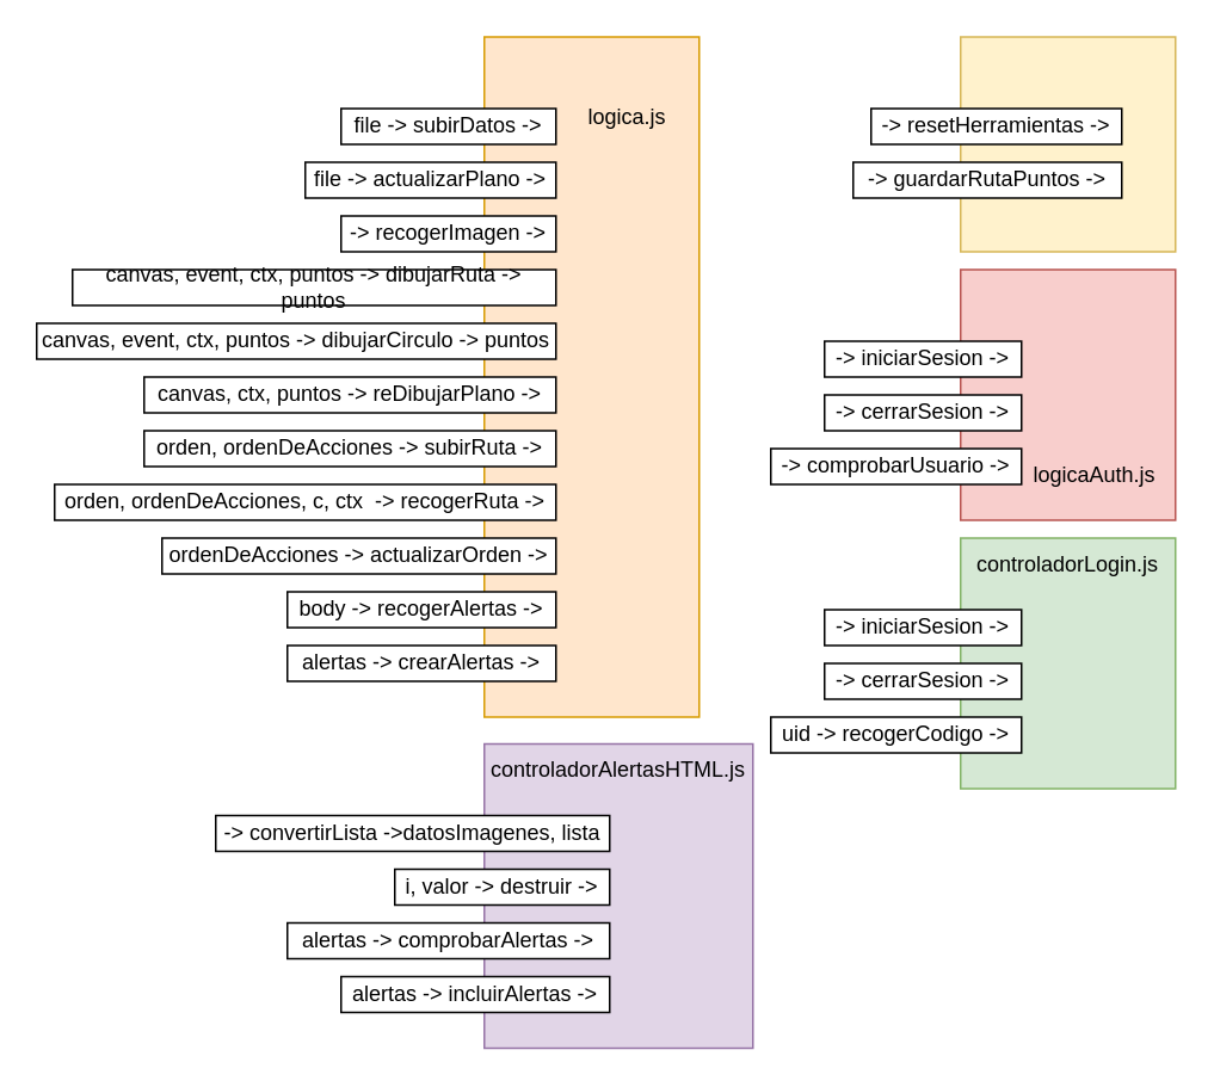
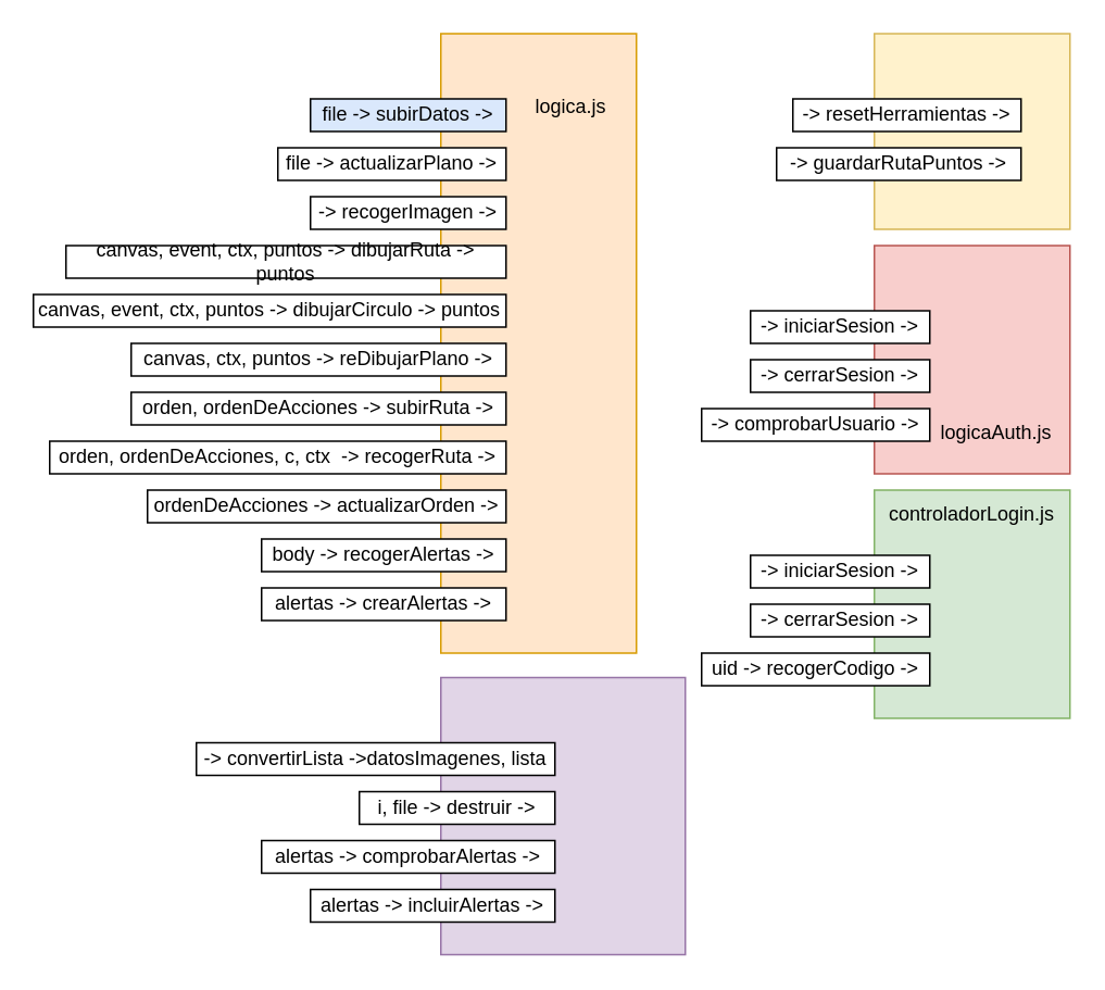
  <mxCell id="0" />
  <mxCell id="1" parent="0" />
  <mxCell id="2" value="" style="rounded=0;whiteSpace=wrap;html=1;fillColor=#ffe6cc;strokeColor=#d79b00;" parent="1" vertex="1"><mxGeometry x="270" y="20" width="120" height="380" as="geometry" /></mxCell>
  <mxCell id="3" value="&lt;div&gt;file -&amp;gt; actualizarPlano -&amp;gt; &lt;br&gt;&lt;/div&gt;" style="rounded=0;whiteSpace=wrap;html=1;autosize=1;" parent="1" vertex="1"><mxGeometry x="170" y="90" width="140" height="20" as="geometry" /></mxCell>
- <mxCell id="4" value="&lt;div&gt;file -&amp;gt; subirDatos -&amp;gt; &lt;/div&gt;" style="rounded=0;whiteSpace=wrap;html=1;autosize=1;" parent="1" vertex="1"><mxGeometry x="190" y="60" width="120" height="20" as="geometry" /></mxCell>
+ <mxCell id="4" value="&lt;div&gt;file -&amp;gt; subirDatos -&amp;gt; &lt;/div&gt;" style="rounded=0;whiteSpace=wrap;html=1;autosize=1;fillColor=#dae8fc;" parent="1" vertex="1"><mxGeometry x="190" y="60" width="120" height="20" as="geometry" /></mxCell>
  <mxCell id="5" value="&lt;div&gt;-&amp;gt; recogerImagen -&amp;gt; &lt;br&gt;&lt;/div&gt;" style="rounded=0;whiteSpace=wrap;html=1;autosize=1;" parent="1" vertex="1"><mxGeometry x="190" y="120" width="120" height="20" as="geometry" /></mxCell>
  <mxCell id="6" value="logica.js" style="text;html=1;strokeColor=none;fillColor=none;align=center;verticalAlign=middle;whiteSpace=wrap;rounded=0;" parent="1" vertex="1"><mxGeometry x="320" y="50" width="60" height="30" as="geometry" /></mxCell>
  <mxCell id="7" value="" style="rounded=0;whiteSpace=wrap;html=1;fillColor=#f8cecc;strokeColor=#b85450;" parent="1" vertex="1"><mxGeometry x="536" y="150" width="120" height="140" as="geometry" /></mxCell>
  <mxCell id="8" value="&lt;div&gt;-&amp;gt; cerrarSesion -&amp;gt; &lt;br&gt;&lt;/div&gt;" style="rounded=0;whiteSpace=wrap;html=1;autosize=1;" parent="1" vertex="1"><mxGeometry x="460" y="220" width="110" height="20" as="geometry" /></mxCell>
  <mxCell id="9" value="&lt;div&gt;-&amp;gt; iniciarSesion -&amp;gt; &lt;br&gt;&lt;/div&gt;" style="rounded=0;whiteSpace=wrap;html=1;autosize=1;" parent="1" vertex="1"><mxGeometry x="460" y="190" width="110" height="20" as="geometry" /></mxCell>
  <mxCell id="10" value="logicaAuth.js" style="text;html=1;strokeColor=none;fillColor=none;align=center;verticalAlign=middle;whiteSpace=wrap;rounded=0;" parent="1" vertex="1"><mxGeometry x="576" y="250" width="70" height="30" as="geometry" /></mxCell>
  <mxCell id="11" value="&lt;div&gt;canvas, event, ctx, puntos -&amp;gt; dibujarRuta -&amp;gt; puntos&lt;/div&gt;" style="rounded=0;whiteSpace=wrap;html=1;autosize=1;" vertex="1" parent="1"><mxGeometry x="40" y="150" width="270" height="20" as="geometry" /></mxCell>
  <mxCell id="12" value="&lt;div&gt;canvas, event, ctx, puntos -&amp;gt; dibujarCirculo -&amp;gt; puntos&lt;/div&gt;" style="rounded=0;whiteSpace=wrap;html=1;autosize=1;" vertex="1" parent="1"><mxGeometry x="20" y="180" width="290" height="20" as="geometry" /></mxCell>
  <mxCell id="13" value="&lt;div&gt;canvas, ctx, puntos -&amp;gt; reDibujarPlano -&amp;gt; &lt;br&gt;&lt;/div&gt;" style="rounded=0;whiteSpace=wrap;html=1;autosize=1;" vertex="1" parent="1"><mxGeometry x="80" y="210" width="230" height="20" as="geometry" /></mxCell>
  <mxCell id="14" value="&lt;div&gt;orden, ordenDeAcciones -&amp;gt; subirRuta -&amp;gt; &lt;br&gt;&lt;/div&gt;" style="rounded=0;whiteSpace=wrap;html=1;autosize=1;" vertex="1" parent="1"><mxGeometry x="80" y="240" width="230" height="20" as="geometry" /></mxCell>
  <mxCell id="15" value="&lt;div&gt;orden, ordenDeAcciones, c, ctx&amp;nbsp; -&amp;gt; recogerRuta -&amp;gt; &lt;br&gt;&lt;/div&gt;" style="rounded=0;whiteSpace=wrap;html=1;autosize=1;" vertex="1" parent="1"><mxGeometry x="30" y="270" width="280" height="20" as="geometry" /></mxCell>
  <mxCell id="16" value="&lt;div&gt;ordenDeAcciones -&amp;gt; actualizarOrden -&amp;gt; &lt;br&gt;&lt;/div&gt;" style="rounded=0;whiteSpace=wrap;html=1;autosize=1;" vertex="1" parent="1"><mxGeometry x="90" y="300" width="220" height="20" as="geometry" /></mxCell>
  <mxCell id="17" value="&lt;div&gt;body -&amp;gt; recogerAlertas -&amp;gt; &lt;br&gt;&lt;/div&gt;" style="rounded=0;whiteSpace=wrap;html=1;autosize=1;" vertex="1" parent="1"><mxGeometry x="160" y="330" width="150" height="20" as="geometry" /></mxCell>
  <mxCell id="18" value="&lt;div&gt;alertas -&amp;gt; crearAlertas -&amp;gt; &lt;br&gt;&lt;/div&gt;" style="rounded=0;whiteSpace=wrap;html=1;autosize=1;" vertex="1" parent="1"><mxGeometry x="160" y="360" width="150" height="20" as="geometry" /></mxCell>
  <mxCell id="19" value="" style="rounded=0;whiteSpace=wrap;html=1;fillColor=#fff2cc;strokeColor=#d6b656;" vertex="1" parent="1"><mxGeometry x="536" y="20" width="120" height="120" as="geometry" /></mxCell>
  <mxCell id="20" value="&lt;div&gt;-&amp;gt; resetHerramientas -&amp;gt; &lt;/div&gt;" style="rounded=0;whiteSpace=wrap;html=1;autosize=1;" vertex="1" parent="1"><mxGeometry x="486" y="60" width="140" height="20" as="geometry" /></mxCell>
  <mxCell id="21" value="&lt;div&gt;-&amp;gt; guardarRutaPuntos -&amp;gt; &lt;/div&gt;" style="rounded=0;whiteSpace=wrap;html=1;autosize=1;" vertex="1" parent="1"><mxGeometry x="476" y="90" width="150" height="20" as="geometry" /></mxCell>
  <mxCell id="22" value="" style="rounded=0;whiteSpace=wrap;html=1;fillColor=#e1d5e7;strokeColor=#9673a6;" vertex="1" parent="1"><mxGeometry x="270" y="415" width="150" height="170" as="geometry" /></mxCell>
- <mxCell id="23" value="controladorAlertasHTML.js" style="text;html=1;strokeColor=none;fillColor=none;align=center;verticalAlign=middle;whiteSpace=wrap;rounded=0;" vertex="1" parent="1"><mxGeometry x="270" y="415" width="150" height="30" as="geometry" /></mxCell>
  <mxCell id="24" value="&lt;div&gt;-&amp;gt; convertirLista -&amp;gt;datosImagenes, lista&lt;br&gt;&lt;/div&gt;" style="rounded=0;whiteSpace=wrap;html=1;autosize=1;" vertex="1" parent="1"><mxGeometry x="120" y="455" width="220" height="20" as="geometry" /></mxCell>
- <mxCell id="25" value="&lt;div&gt;i, valor -&amp;gt; destruir -&amp;gt; &lt;/div&gt;" style="rounded=0;whiteSpace=wrap;html=1;autosize=1;" vertex="1" parent="1"><mxGeometry x="220" y="485" width="120" height="20" as="geometry" /></mxCell>
+ <mxCell id="25" value="&lt;div&gt;i, file -&amp;gt; destruir -&amp;gt; &lt;/div&gt;" style="rounded=0;whiteSpace=wrap;html=1;autosize=1;" vertex="1" parent="1"><mxGeometry x="220" y="485" width="120" height="20" as="geometry" /></mxCell>
  <mxCell id="26" value="&lt;div&gt;alertas -&amp;gt; comprobarAlertas -&amp;gt; &lt;/div&gt;" style="rounded=0;whiteSpace=wrap;html=1;autosize=1;" vertex="1" parent="1"><mxGeometry x="160" y="515" width="180" height="20" as="geometry" /></mxCell>
  <mxCell id="27" value="&lt;div&gt;alertas -&amp;gt; incluirAlertas -&amp;gt; &lt;/div&gt;" style="rounded=0;whiteSpace=wrap;html=1;autosize=1;" vertex="1" parent="1"><mxGeometry x="190" y="545" width="150" height="20" as="geometry" /></mxCell>
  <mxCell id="28" value="&lt;div&gt;-&amp;gt; comprobarUsuario -&amp;gt; &lt;br&gt;&lt;/div&gt;" style="rounded=0;whiteSpace=wrap;html=1;autosize=1;" vertex="1" parent="1"><mxGeometry x="430" y="250" width="140" height="20" as="geometry" /></mxCell>
  <mxCell id="29" value="" style="rounded=0;whiteSpace=wrap;html=1;fillColor=#d5e8d4;strokeColor=#82b366;" vertex="1" parent="1"><mxGeometry x="536" y="300" width="120" height="140" as="geometry" /></mxCell>
  <mxCell id="30" value="&lt;div&gt;-&amp;gt; cerrarSesion -&amp;gt; &lt;br&gt;&lt;/div&gt;" style="rounded=0;whiteSpace=wrap;html=1;autosize=1;" vertex="1" parent="1"><mxGeometry x="460" y="370" width="110" height="20" as="geometry" /></mxCell>
  <mxCell id="31" value="&lt;div&gt;-&amp;gt; iniciarSesion -&amp;gt; &lt;br&gt;&lt;/div&gt;" style="rounded=0;whiteSpace=wrap;html=1;autosize=1;" vertex="1" parent="1"><mxGeometry x="460" y="340" width="110" height="20" as="geometry" /></mxCell>
  <mxCell id="32" value="controladorLogin.js" style="text;html=1;strokeColor=none;fillColor=none;align=center;verticalAlign=middle;whiteSpace=wrap;rounded=0;" vertex="1" parent="1"><mxGeometry x="536" y="300" width="120" height="30" as="geometry" /></mxCell>
  <mxCell id="33" value="&lt;div&gt;uid -&amp;gt; recogerCodigo -&amp;gt; &lt;br&gt;&lt;/div&gt;" style="rounded=0;whiteSpace=wrap;html=1;autosize=1;" vertex="1" parent="1"><mxGeometry x="430" y="400" width="140" height="20" as="geometry" /></mxCell>
